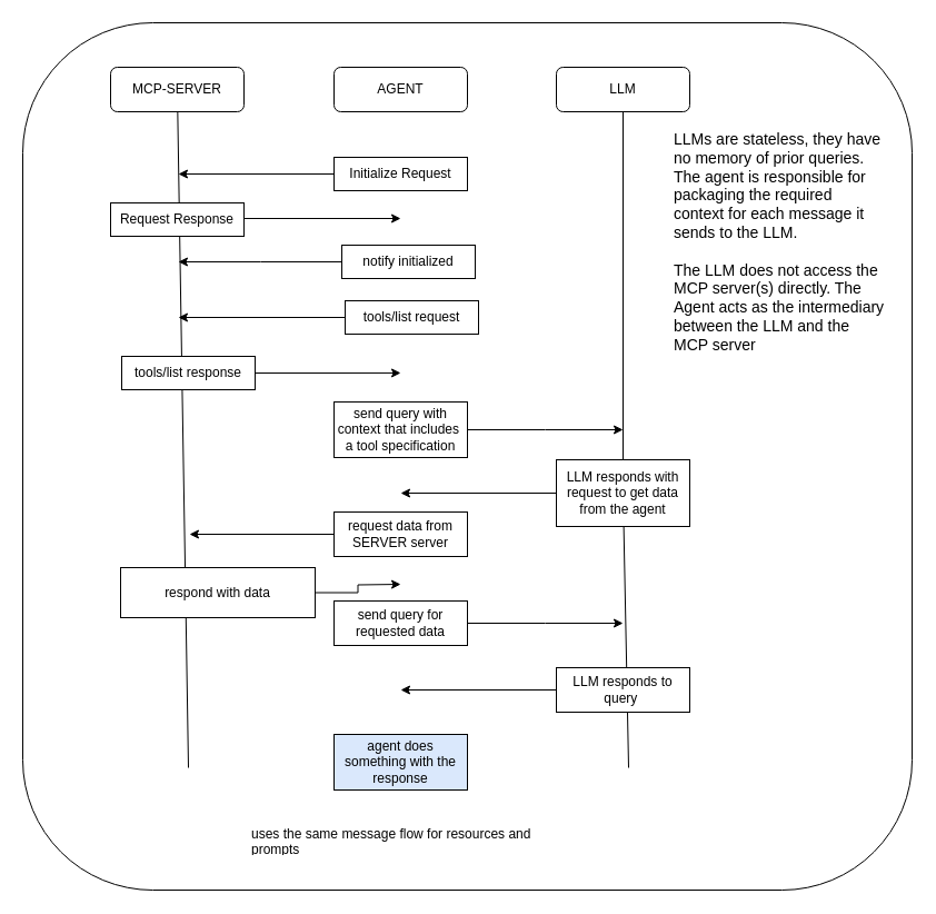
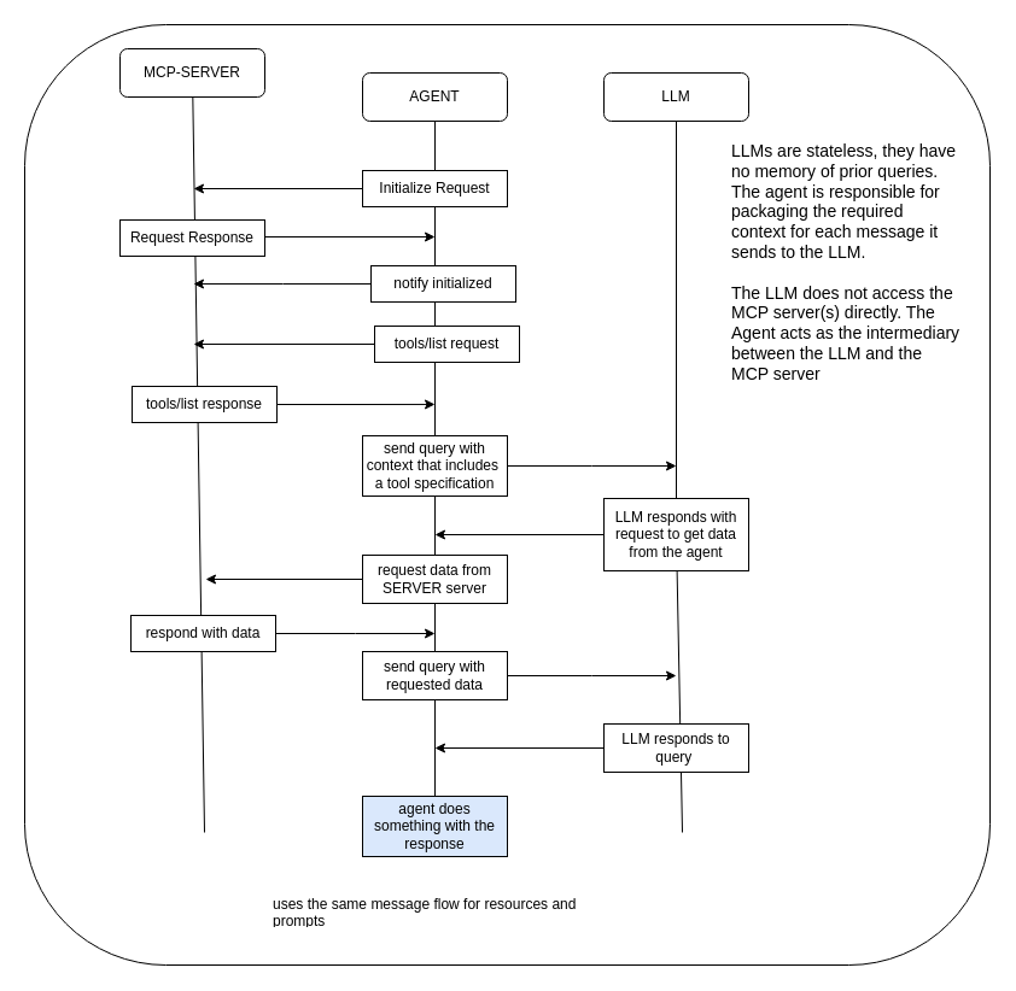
  <mxCell id="0" />
  <mxCell id="1" parent="0" />
  <mxCell id="2" value="" style="rounded=1;whiteSpace=wrap;html=1;" vertex="1" parent="1"><mxGeometry x="20" y="20" width="800" height="780" as="geometry" /></mxCell>
+ <mxCell id="3" value="" style="endArrow=none;html=1;rounded=0;entryX=0.5;entryY=1;entryDx=0;entryDy=0;" parent="1" source="34" target="5" edge="1"><mxGeometry width="50" height="50" relative="1" as="geometry"><mxPoint x="360" y="690" as="sourcePoint" /><mxPoint x="430" y="320" as="targetPoint" /></mxGeometry></mxCell>
  <mxCell id="4" value="" style="endArrow=none;html=1;rounded=0;" parent="1" target="6" edge="1"><mxGeometry width="50" height="50" relative="1" as="geometry"><mxPoint x="169" y="690" as="sourcePoint" /><mxPoint x="429" y="480" as="targetPoint" /></mxGeometry></mxCell>
  <mxCell id="5" value="AGENT" style="rounded=1;whiteSpace=wrap;html=1;" parent="1" vertex="1"><mxGeometry x="300" y="60" width="120" height="40" as="geometry" /></mxCell>
- <mxCell id="6" value="MCP-SERVER" style="rounded=1;whiteSpace=wrap;html=1;" parent="1" vertex="1"><mxGeometry x="99" y="60" width="120" height="40" as="geometry" /></mxCell>
+ <mxCell id="6" value="MCP-SERVER" style="rounded=1;whiteSpace=wrap;html=1;" parent="1" vertex="1"><mxGeometry x="99" y="40" width="120" height="40" as="geometry" /></mxCell>
  <mxCell id="7" value="LLM" style="rounded=1;whiteSpace=wrap;html=1;" parent="1" vertex="1"><mxGeometry x="500" y="60" width="120" height="40" as="geometry" /></mxCell>
  <mxCell id="8" style="edgeStyle=orthogonalEdgeStyle;rounded=0;orthogonalLoop=1;jettySize=auto;html=1;" parent="1" source="16" edge="1"><mxGeometry relative="1" as="geometry"><mxPoint x="160" y="156" as="targetPoint" /></mxGeometry></mxCell>
  <mxCell id="9" style="edgeStyle=orthogonalEdgeStyle;rounded=0;orthogonalLoop=1;jettySize=auto;html=1;" parent="1" edge="1"><mxGeometry relative="1" as="geometry"><mxPoint x="360" y="196" as="targetPoint" /><mxPoint x="219" y="196" as="sourcePoint" /></mxGeometry></mxCell>
  <mxCell id="10" value="Request Response" style="rounded=0;whiteSpace=wrap;html=1;" parent="1" vertex="1"><mxGeometry x="99" y="182" width="120" height="30" as="geometry" /></mxCell>
  <mxCell id="11" value="" style="endArrow=none;html=1;rounded=0;entryX=0.5;entryY=1;entryDx=0;entryDy=0;" parent="1" edge="1" target="7" source="23"><mxGeometry width="50" height="50" relative="1" as="geometry"><mxPoint x="565" y="690" as="sourcePoint" /><mxPoint x="555" y="100" as="targetPoint" /></mxGeometry></mxCell>
  <mxCell id="12" style="edgeStyle=orthogonalEdgeStyle;rounded=0;orthogonalLoop=1;jettySize=auto;html=1;" parent="1" source="13" edge="1"><mxGeometry relative="1" as="geometry"><mxPoint x="160" y="285" as="targetPoint" /></mxGeometry></mxCell>
  <mxCell id="13" value="tools/list request" style="rounded=0;whiteSpace=wrap;html=1;" parent="1" vertex="1"><mxGeometry x="310" y="270" width="120" height="30" as="geometry" /></mxCell>
  <mxCell id="14" style="edgeStyle=orthogonalEdgeStyle;rounded=0;orthogonalLoop=1;jettySize=auto;html=1;exitX=1;exitY=0.5;exitDx=0;exitDy=0;" parent="1" source="15" edge="1"><mxGeometry relative="1" as="geometry"><mxPoint x="360" y="334.931" as="targetPoint" /></mxGeometry></mxCell>
  <mxCell id="15" value="tools/list response" style="rounded=0;whiteSpace=wrap;html=1;" parent="1" vertex="1"><mxGeometry x="109" y="320" width="120" height="30" as="geometry" /></mxCell>
  <mxCell id="16" value="Initialize Request" style="rounded=0;whiteSpace=wrap;html=1;" parent="1" vertex="1"><mxGeometry x="300" y="141" width="120" height="30" as="geometry" /></mxCell>
  <mxCell id="17" style="edgeStyle=orthogonalEdgeStyle;rounded=0;orthogonalLoop=1;jettySize=auto;html=1;" parent="1" source="18" edge="1"><mxGeometry relative="1" as="geometry"><mxPoint x="160" y="235" as="targetPoint" /></mxGeometry></mxCell>
  <mxCell id="18" value="notify initialized" style="rounded=0;whiteSpace=wrap;html=1;" parent="1" vertex="1"><mxGeometry x="307" y="220" width="120" height="30" as="geometry" /></mxCell>
  <mxCell id="19" value="&lt;font style=&quot;font-size: 14px;&quot;&gt;LLMs are stateless, they have no memory of prior queries.&amp;nbsp;&lt;/font&gt;&lt;div&gt;&lt;font style=&quot;font-size: 14px;&quot;&gt;The agent is responsible for packaging the required context for each message it sends to the LLM.&amp;nbsp;&lt;/font&gt;&lt;/div&gt;&lt;div&gt;&lt;font style=&quot;font-size: 14px;&quot;&gt;&lt;br&gt;&lt;/font&gt;&lt;/div&gt;&lt;div&gt;&lt;span style=&quot;font-size: 14px;&quot;&gt;The LLM does not access the MCP server(s) directly. The Agent acts as the intermediary between the LLM and the MCP server&lt;/span&gt;&lt;/div&gt;" style="text;strokeColor=none;fillColor=none;align=left;verticalAlign=top;spacingLeft=4;spacingRight=4;overflow=hidden;points=[[0,0.5],[1,0.5]];portConstraint=eastwest;rotatable=0;whiteSpace=wrap;html=1;" vertex="1" parent="1"><mxGeometry x="600" y="110" width="200" height="290" as="geometry" /></mxCell>
  <mxCell id="20" style="edgeStyle=orthogonalEdgeStyle;rounded=0;orthogonalLoop=1;jettySize=auto;html=1;" edge="1" parent="1" source="24"><mxGeometry relative="1" as="geometry"><mxPoint x="560" y="386" as="targetPoint" /></mxGeometry></mxCell>
  <mxCell id="21" value="" style="endArrow=none;html=1;rounded=0;" edge="1" parent="1" target="23"><mxGeometry width="50" height="50" relative="1" as="geometry"><mxPoint x="565" y="690" as="sourcePoint" /><mxPoint x="555" y="100" as="targetPoint" /></mxGeometry></mxCell>
  <mxCell id="22" style="edgeStyle=orthogonalEdgeStyle;rounded=0;orthogonalLoop=1;jettySize=auto;html=1;" edge="1" parent="1" source="23"><mxGeometry relative="1" as="geometry"><mxPoint x="360" y="443" as="targetPoint" /></mxGeometry></mxCell>
  <mxCell id="23" value="LLM responds with request to get data from the agent" style="rounded=0;whiteSpace=wrap;html=1;" parent="1" vertex="1"><mxGeometry x="500" y="413" width="120" height="60" as="geometry" /></mxCell>
  <mxCell id="24" value="send query with context that includes&amp;nbsp; a tool specification" style="rounded=0;whiteSpace=wrap;html=1;" vertex="1" parent="1"><mxGeometry x="300" y="361" width="120" height="50" as="geometry" /></mxCell>
  <mxCell id="25" style="edgeStyle=orthogonalEdgeStyle;rounded=0;orthogonalLoop=1;jettySize=auto;html=1;" edge="1" parent="1" source="26"><mxGeometry relative="1" as="geometry"><mxPoint x="170" y="480" as="targetPoint" /></mxGeometry></mxCell>
  <mxCell id="26" value="request data from SERVER server" style="rounded=0;whiteSpace=wrap;html=1;" vertex="1" parent="1"><mxGeometry x="300" y="460" width="120" height="40" as="geometry" /></mxCell>
  <mxCell id="27" style="edgeStyle=orthogonalEdgeStyle;rounded=0;orthogonalLoop=1;jettySize=auto;html=1;" edge="1" parent="1" source="28"><mxGeometry relative="1" as="geometry"><mxPoint x="360" y="525" as="targetPoint" /></mxGeometry></mxCell>
- <mxCell id="28" value="respond with data" style="rounded=0;whiteSpace=wrap;html=1;" vertex="1" parent="1"><mxGeometry x="108" y="510" width="175" height="45" as="geometry" /></mxCell>
+ <mxCell id="28" value="respond with data" style="rounded=0;whiteSpace=wrap;html=1;" vertex="1" parent="1"><mxGeometry x="108" y="510" width="120" height="30" as="geometry" /></mxCell>
  <mxCell id="29" style="edgeStyle=orthogonalEdgeStyle;rounded=0;orthogonalLoop=1;jettySize=auto;html=1;" edge="1" parent="1" source="30"><mxGeometry relative="1" as="geometry"><mxPoint x="560" y="560" as="targetPoint" /></mxGeometry></mxCell>
- <mxCell id="30" value="send query for requested data" style="rounded=0;whiteSpace=wrap;html=1;" vertex="1" parent="1"><mxGeometry x="300" y="540" width="120" height="40" as="geometry" /></mxCell>
+ <mxCell id="30" value="send query with requested data" style="rounded=0;whiteSpace=wrap;html=1;" vertex="1" parent="1"><mxGeometry x="300" y="540" width="120" height="40" as="geometry" /></mxCell>
  <mxCell id="31" style="edgeStyle=orthogonalEdgeStyle;rounded=0;orthogonalLoop=1;jettySize=auto;html=1;" edge="1" parent="1" source="32"><mxGeometry relative="1" as="geometry"><mxPoint x="360" y="620" as="targetPoint" /></mxGeometry></mxCell>
  <mxCell id="32" value="LLM responds to query&amp;nbsp;" style="rounded=0;whiteSpace=wrap;html=1;" vertex="1" parent="1"><mxGeometry x="500" y="600" width="120" height="40" as="geometry" /></mxCell>
  <mxCell id="33" value="" style="endArrow=none;html=1;rounded=0;entryX=0.5;entryY=1;entryDx=0;entryDy=0;" edge="1" parent="1" target="34"><mxGeometry width="50" height="50" relative="1" as="geometry"><mxPoint x="360" y="690" as="sourcePoint" /><mxPoint x="360" y="100" as="targetPoint" /></mxGeometry></mxCell>
  <mxCell id="34" value="agent does something with the response" style="rounded=0;whiteSpace=wrap;html=1;fillColor=#dae8fc;" vertex="1" parent="1"><mxGeometry x="300" y="660" width="120" height="50" as="geometry" /></mxCell>
  <mxCell id="35" value="uses the same message flow for resources and prompts" style="text;strokeColor=none;fillColor=none;align=left;verticalAlign=middle;spacingLeft=4;spacingRight=4;overflow=hidden;points=[[0,0.5],[1,0.5]];portConstraint=eastwest;rotatable=0;whiteSpace=wrap;html=1;" vertex="1" parent="1"><mxGeometry x="220" y="740" width="280" height="30" as="geometry" /></mxCell>
